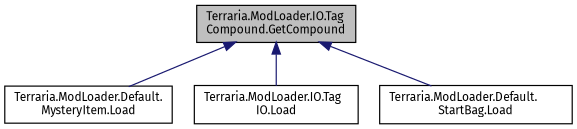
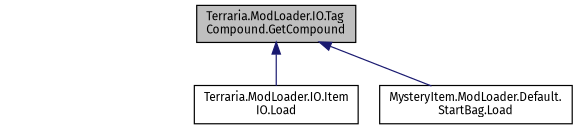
  digraph {
    fontname="Fira Sans"
    rankdir=TB
    node [color=black fillcolor=white fontname="Fira Sans" fontsize=10 shape=record style=filled]
    edge [color=midnightblue dir=back fontname="Fira Sans" fontsize=10 labelfontname=Helvetica labelfontsize=10 style=solid]
    n1 [fillcolor=grey75 fontcolor=black height=0.2 label="Terraria.ModLoader.IO.Tag\lCompound.GetCompound" width=0.4]
-   n2 [height=0.2 label="Terraria.ModLoader.Default.\lMysteryItem.Load" width=0.4]
-   n3 [height=0.2 label="Terraria.ModLoader.IO.Tag\lIO.Load" width=0.4]
-   n4 [height=0.2 label="Terraria.ModLoader.Default.\lStartBag.Load" width=0.4]
-   n1 -> n2
+   n3 [height=0.2 label="Terraria.ModLoader.IO.Item\lIO.Load" width=0.4]
+   n4 [height=0.2 label="MysteryItem.ModLoader.Default.\lStartBag.Load" width=0.4]
    n1 -> n3
    n1 -> n4
  }
